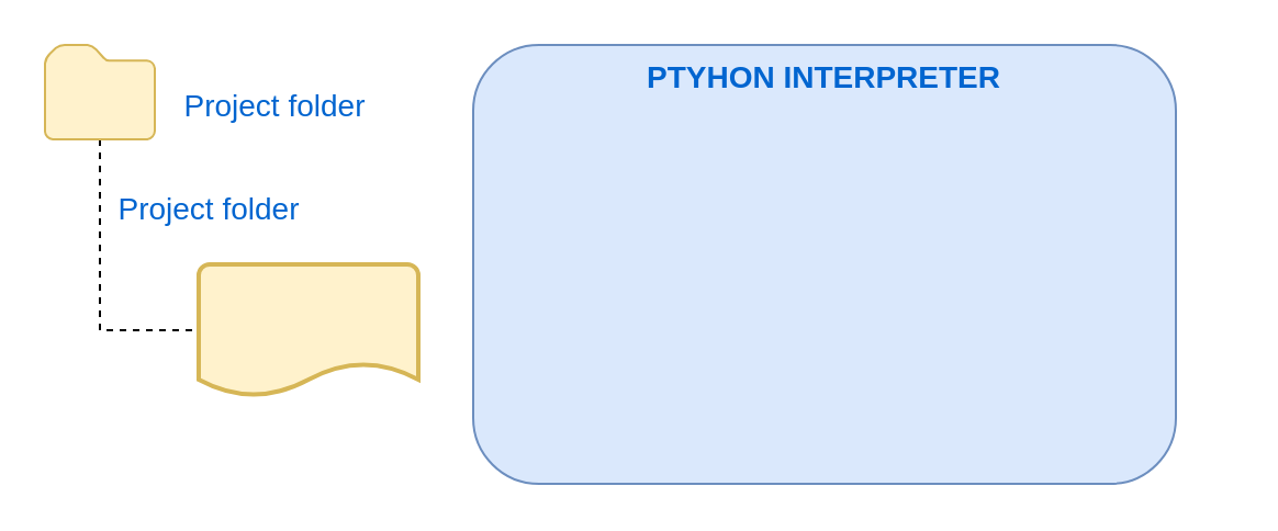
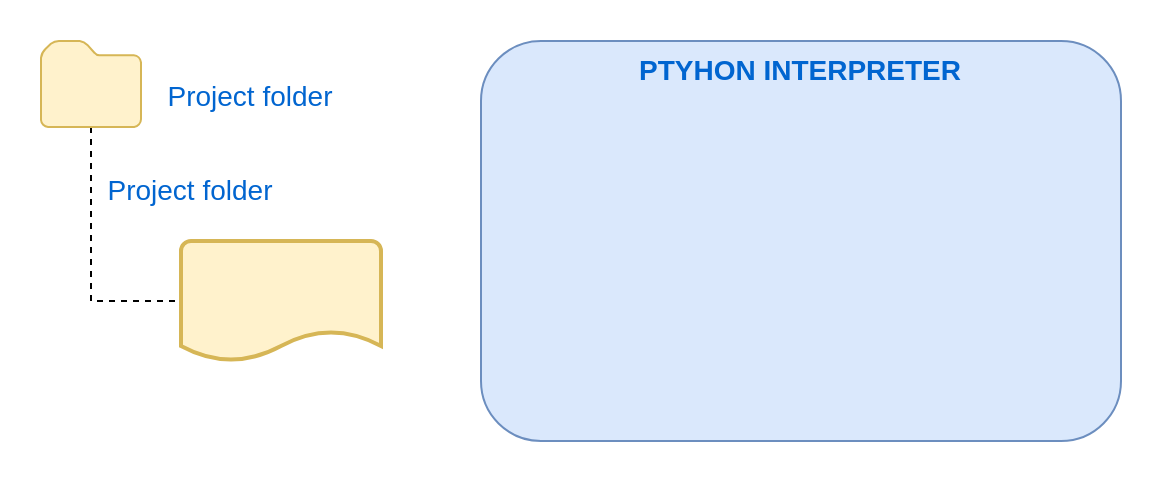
  <mxCell id="0" />
  <mxCell id="1" parent="0" />
- <mxCell id="2" value="PTYHON INTERPRETER" style="rounded=1;whiteSpace=wrap;html=1;fillColor=#dae8fc;strokeColor=#6c8ebf;fontStyle=1;verticalAlign=top;fontColor=#0165D0;fontSize=14;" vertex="1" parent="1"><mxGeometry x="215" y="20" width="320" height="200" as="geometry" /></mxCell>
+ <mxCell id="2" value="PTYHON INTERPRETER" style="rounded=1;whiteSpace=wrap;html=1;fillColor=#dae8fc;strokeColor=#6c8ebf;fontStyle=1;verticalAlign=top;fontColor=#0165D0;fontSize=14;" vertex="1" parent="1"><mxGeometry x="240" y="20" width="320" height="200" as="geometry" /></mxCell>
  <mxCell id="3" value="" style="strokeWidth=2;html=1;shape=mxgraph.flowchart.document2;whiteSpace=wrap;size=0.25;fontSize=14;fillColor=#fff2cc;strokeColor=#d6b656;" vertex="1" parent="1"><mxGeometry x="90" y="120" width="100" height="60" as="geometry" /></mxCell>
  <mxCell id="4" value="" style="endArrow=none;dashed=1;html=1;rounded=0;fontSize=14;fontColor=#0165D0;entryX=0;entryY=0.5;entryDx=0;entryDy=0;entryPerimeter=0;edgeStyle=elbowEdgeStyle;exitX=0.5;exitY=1;exitDx=0;exitDy=0;exitPerimeter=0;" edge="1" parent="1" source="5" target="3"><mxGeometry width="50" height="50" relative="1" as="geometry"><mxPoint x="20" y="90" as="sourcePoint" /><mxPoint x="220" y="230" as="targetPoint" /><Array as="points"><mxPoint x="45" y="100" /></Array></mxGeometry></mxCell>
  <mxCell id="5" value="" style="sketch=0;aspect=fixed;pointerEvents=1;shadow=0;dashed=0;html=1;strokeColor=#d6b656;labelPosition=center;verticalLabelPosition=bottom;verticalAlign=top;align=center;fillColor=#fff2cc;shape=mxgraph.mscae.enterprise.folder;fontSize=14;" vertex="1" parent="1"><mxGeometry x="20" y="20" width="50" height="43" as="geometry" /></mxCell>
  <mxCell id="6" value="Project folder" style="text;html=1;strokeColor=none;fillColor=none;align=center;verticalAlign=middle;whiteSpace=wrap;rounded=0;fontSize=14;fontColor=#0165D0;" vertex="1" parent="1"><mxGeometry x="80" y="33" width="90" height="30" as="geometry" /></mxCell>
  <mxCell id="7" value="Project folder" style="text;html=1;strokeColor=none;fillColor=none;align=center;verticalAlign=middle;whiteSpace=wrap;rounded=0;fontSize=14;fontColor=#0165D0;" vertex="1" parent="1"><mxGeometry x="50" y="80" width="90" height="30" as="geometry" /></mxCell>
